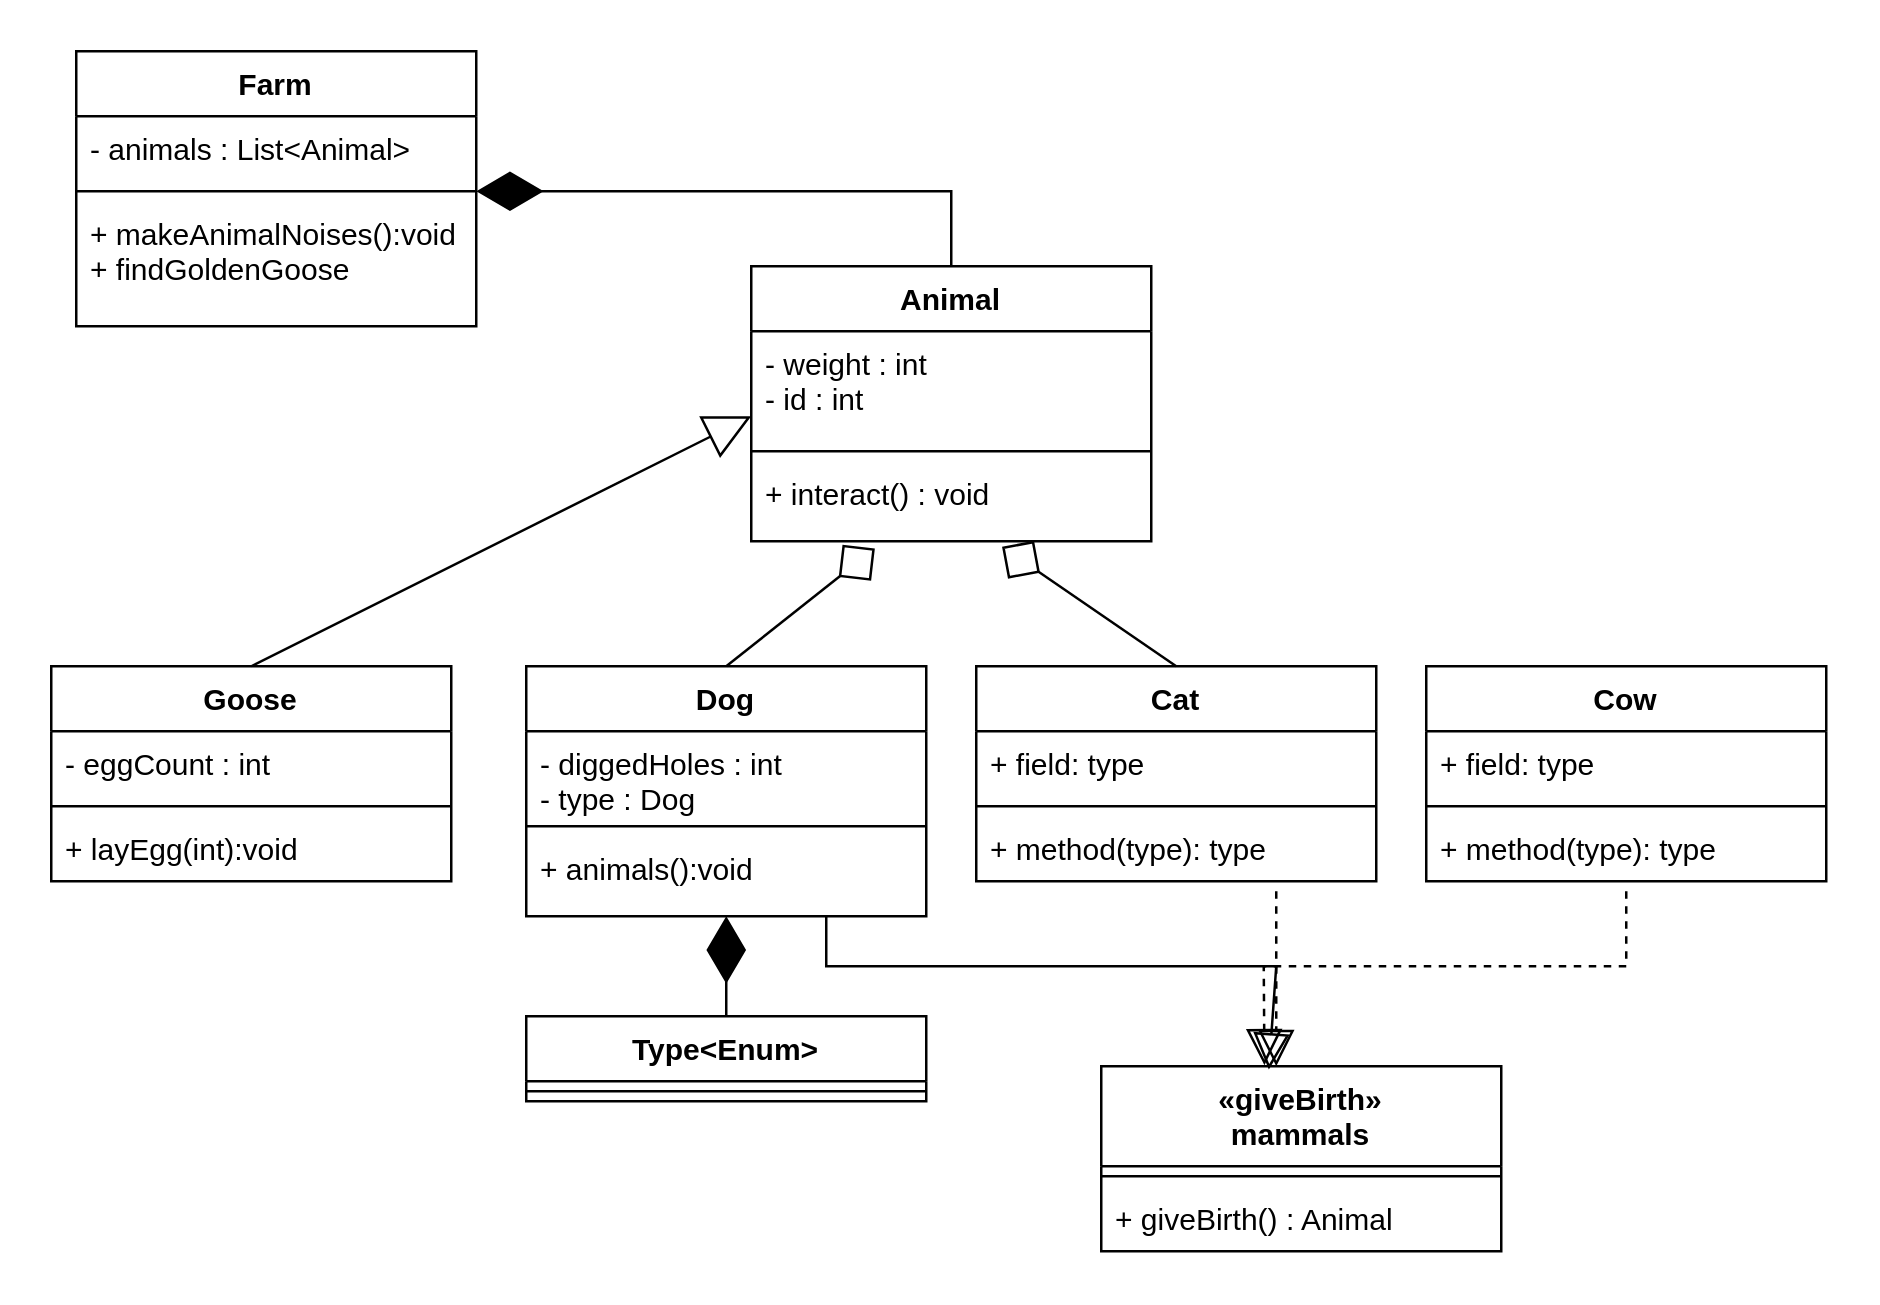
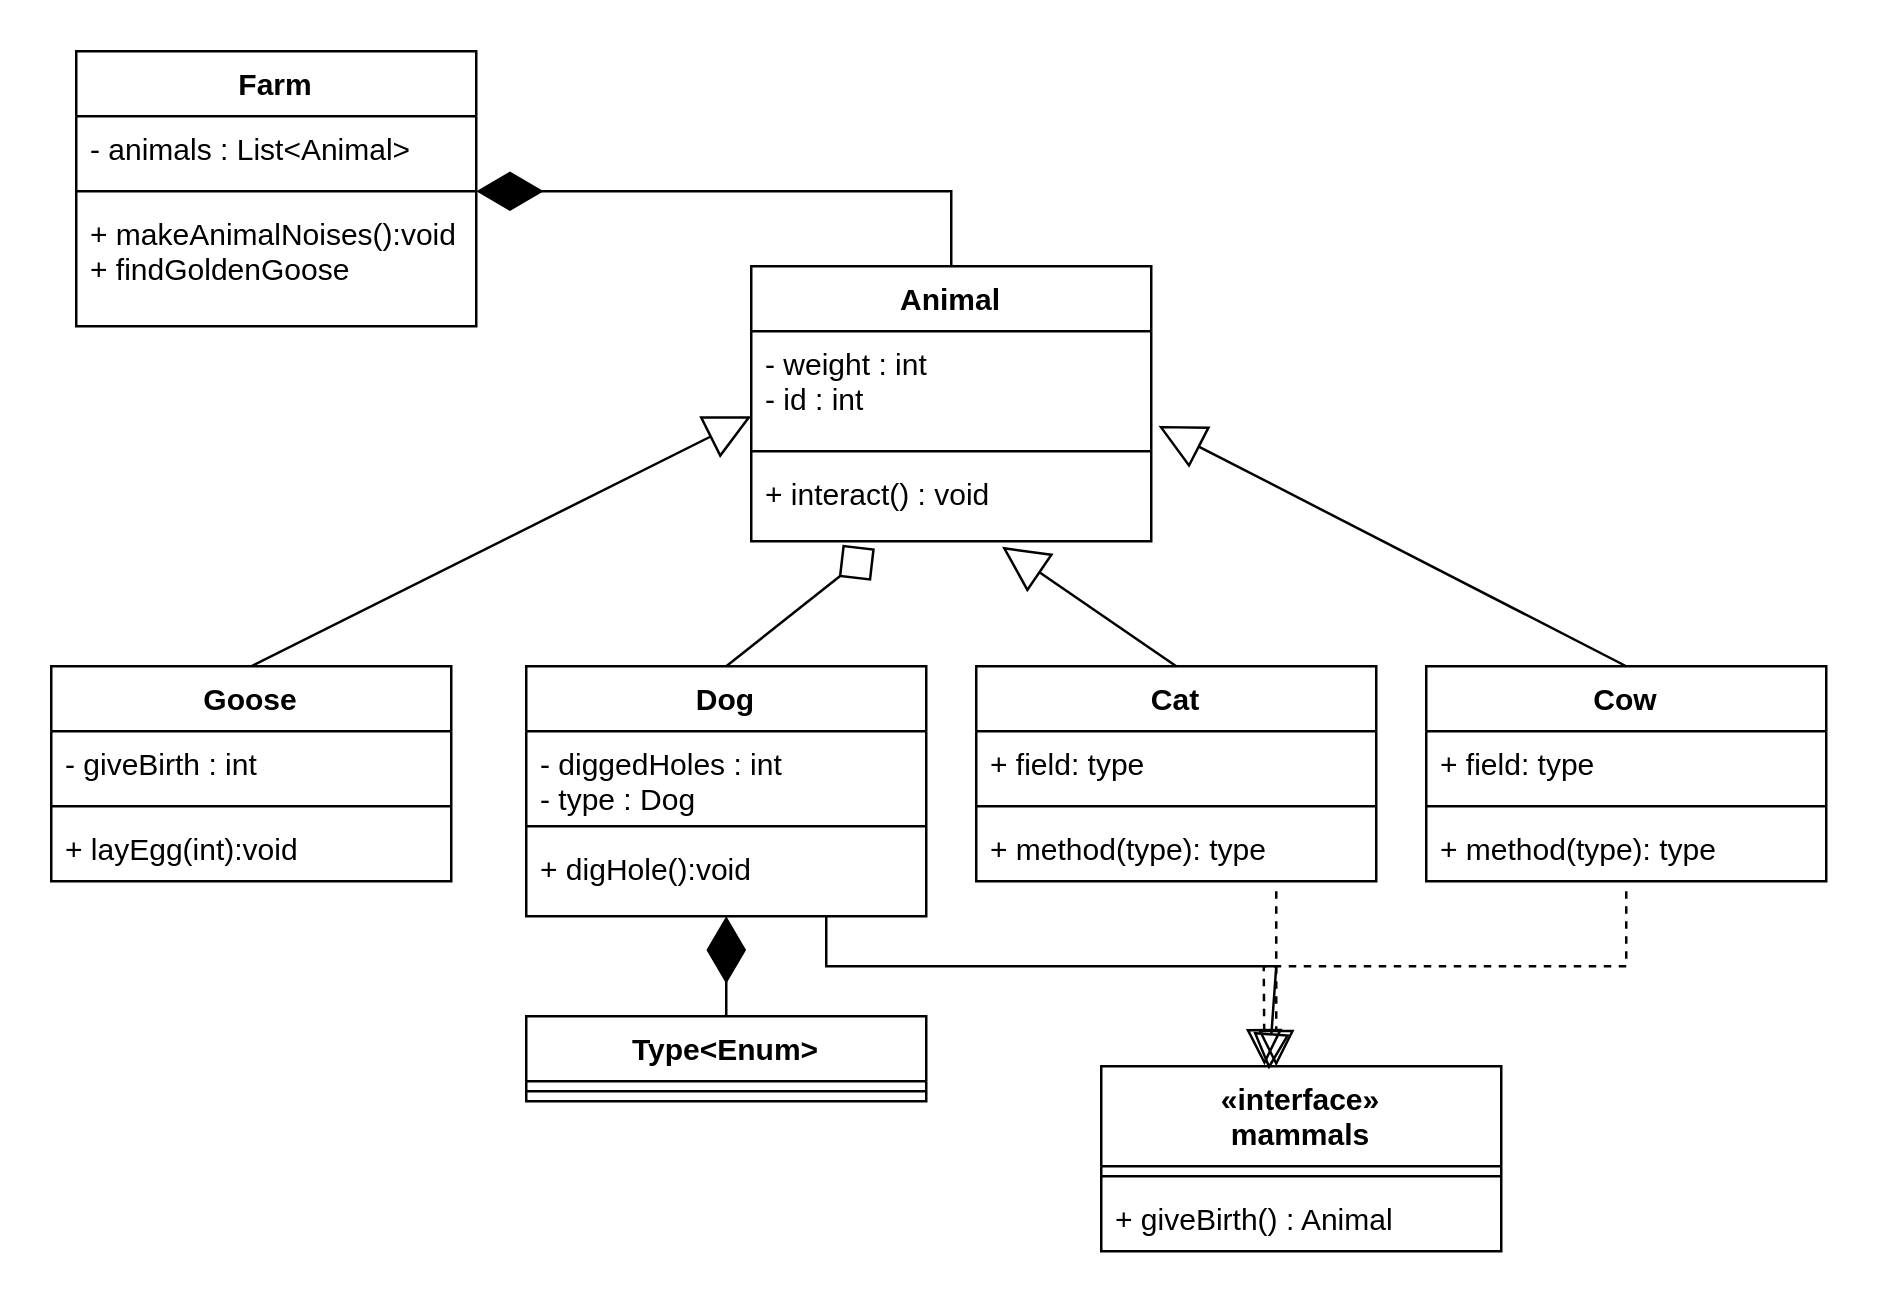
  <mxCell id="0" />
  <mxCell id="1" parent="0" />
  <mxCell id="2" value="Animal" style="swimlane;fontStyle=1;align=center;verticalAlign=top;childLayout=stackLayout;horizontal=1;startSize=26;horizontalStack=0;resizeParent=1;resizeParentMax=0;resizeLast=0;collapsible=1;marginBottom=0;" vertex="1" parent="1"><mxGeometry x="300" y="106" width="160" height="110" as="geometry" /></mxCell>
  <mxCell id="3" value="- weight : int&#10;- id : int&#10;" style="text;strokeColor=none;fillColor=none;align=left;verticalAlign=top;spacingLeft=4;spacingRight=4;overflow=hidden;rotatable=0;points=[[0,0.5],[1,0.5]];portConstraint=eastwest;" vertex="1" parent="2"><mxGeometry y="26" width="160" height="44" as="geometry" /></mxCell>
  <mxCell id="4" value="" style="line;strokeWidth=1;fillColor=none;align=left;verticalAlign=middle;spacingTop=-1;spacingLeft=3;spacingRight=3;rotatable=0;labelPosition=right;points=[];portConstraint=eastwest;" vertex="1" parent="2"><mxGeometry y="70" width="160" height="8" as="geometry" /></mxCell>
  <mxCell id="5" value="+ interact() : void" style="text;strokeColor=none;fillColor=none;align=left;verticalAlign=top;spacingLeft=4;spacingRight=4;overflow=hidden;rotatable=0;points=[[0,0.5],[1,0.5]];portConstraint=eastwest;" vertex="1" parent="2"><mxGeometry y="78" width="160" height="32" as="geometry" /></mxCell>
  <mxCell id="6" value="Cat" style="swimlane;fontStyle=1;align=center;verticalAlign=top;childLayout=stackLayout;horizontal=1;startSize=26;horizontalStack=0;resizeParent=1;resizeParentMax=0;resizeLast=0;collapsible=1;marginBottom=0;" vertex="1" parent="1"><mxGeometry x="390" y="266" width="160" height="86" as="geometry" /></mxCell>
  <mxCell id="7" value="+ field: type" style="text;strokeColor=none;fillColor=none;align=left;verticalAlign=top;spacingLeft=4;spacingRight=4;overflow=hidden;rotatable=0;points=[[0,0.5],[1,0.5]];portConstraint=eastwest;" vertex="1" parent="6"><mxGeometry y="26" width="160" height="26" as="geometry" /></mxCell>
  <mxCell id="8" value="" style="line;strokeWidth=1;fillColor=none;align=left;verticalAlign=middle;spacingTop=-1;spacingLeft=3;spacingRight=3;rotatable=0;labelPosition=right;points=[];portConstraint=eastwest;" vertex="1" parent="6"><mxGeometry y="52" width="160" height="8" as="geometry" /></mxCell>
  <mxCell id="9" value="+ method(type): type" style="text;strokeColor=none;fillColor=none;align=left;verticalAlign=top;spacingLeft=4;spacingRight=4;overflow=hidden;rotatable=0;points=[[0,0.5],[1,0.5]];portConstraint=eastwest;" vertex="1" parent="6"><mxGeometry y="60" width="160" height="26" as="geometry" /></mxCell>
  <mxCell id="10" value="Dog" style="swimlane;fontStyle=1;align=center;verticalAlign=top;childLayout=stackLayout;horizontal=1;startSize=26;horizontalStack=0;resizeParent=1;resizeParentMax=0;resizeLast=0;collapsible=1;marginBottom=0;" vertex="1" parent="1"><mxGeometry x="210" y="266" width="160" height="100" as="geometry" /></mxCell>
  <mxCell id="11" value="- diggedHoles : int&#10;- type : Dog&#10;" style="text;strokeColor=none;fillColor=none;align=left;verticalAlign=top;spacingLeft=4;spacingRight=4;overflow=hidden;rotatable=0;points=[[0,0.5],[1,0.5]];portConstraint=eastwest;" vertex="1" parent="10"><mxGeometry y="26" width="160" height="34" as="geometry" /></mxCell>
  <mxCell id="12" value="" style="line;strokeWidth=1;fillColor=none;align=left;verticalAlign=middle;spacingTop=-1;spacingLeft=3;spacingRight=3;rotatable=0;labelPosition=right;points=[];portConstraint=eastwest;" vertex="1" parent="10"><mxGeometry y="60" width="160" height="8" as="geometry" /></mxCell>
- <mxCell id="13" value="+ animals():void" style="text;strokeColor=none;fillColor=none;align=left;verticalAlign=top;spacingLeft=4;spacingRight=4;overflow=hidden;rotatable=0;points=[[0,0.5],[1,0.5]];portConstraint=eastwest;" vertex="1" parent="10"><mxGeometry y="68" width="160" height="32" as="geometry" /></mxCell>
+ <mxCell id="13" value="+ digHole():void" style="text;strokeColor=none;fillColor=none;align=left;verticalAlign=top;spacingLeft=4;spacingRight=4;overflow=hidden;rotatable=0;points=[[0,0.5],[1,0.5]];portConstraint=eastwest;" vertex="1" parent="10"><mxGeometry y="68" width="160" height="32" as="geometry" /></mxCell>
  <mxCell id="14" value="Goose" style="swimlane;fontStyle=1;align=center;verticalAlign=top;childLayout=stackLayout;horizontal=1;startSize=26;horizontalStack=0;resizeParent=1;resizeParentMax=0;resizeLast=0;collapsible=1;marginBottom=0;" vertex="1" parent="1"><mxGeometry y="266" width="160" height="86" as="geometry" x="20" /></mxCell>
- <mxCell id="15" value="- eggCount : int" style="text;strokeColor=none;fillColor=none;align=left;verticalAlign=top;spacingLeft=4;spacingRight=4;overflow=hidden;rotatable=0;points=[[0,0.5],[1,0.5]];portConstraint=eastwest;" vertex="1" parent="14"><mxGeometry y="26" width="160" height="26" as="geometry" /></mxCell>
+ <mxCell id="15" value="- giveBirth : int" style="text;strokeColor=none;fillColor=none;align=left;verticalAlign=top;spacingLeft=4;spacingRight=4;overflow=hidden;rotatable=0;points=[[0,0.5],[1,0.5]];portConstraint=eastwest;" vertex="1" parent="14"><mxGeometry y="26" width="160" height="26" as="geometry" /></mxCell>
  <mxCell id="16" value="" style="line;strokeWidth=1;fillColor=none;align=left;verticalAlign=middle;spacingTop=-1;spacingLeft=3;spacingRight=3;rotatable=0;labelPosition=right;points=[];portConstraint=eastwest;" vertex="1" parent="14"><mxGeometry y="52" width="160" height="8" as="geometry" /></mxCell>
  <mxCell id="17" value="+ layEgg(int):void" style="text;strokeColor=none;fillColor=none;align=left;verticalAlign=top;spacingLeft=4;spacingRight=4;overflow=hidden;rotatable=0;points=[[0,0.5],[1,0.5]];portConstraint=eastwest;" vertex="1" parent="14"><mxGeometry y="60" width="160" height="26" as="geometry" /></mxCell>
  <mxCell id="18" value="Cow" style="swimlane;fontStyle=1;align=center;verticalAlign=top;childLayout=stackLayout;horizontal=1;startSize=26;horizontalStack=0;resizeParent=1;resizeParentMax=0;resizeLast=0;collapsible=1;marginBottom=0;" vertex="1" parent="1"><mxGeometry x="570" y="266" width="160" height="86" as="geometry" /></mxCell>
  <mxCell id="19" value="+ field: type" style="text;strokeColor=none;fillColor=none;align=left;verticalAlign=top;spacingLeft=4;spacingRight=4;overflow=hidden;rotatable=0;points=[[0,0.5],[1,0.5]];portConstraint=eastwest;" vertex="1" parent="18"><mxGeometry y="26" width="160" height="26" as="geometry" /></mxCell>
  <mxCell id="20" value="" style="line;strokeWidth=1;fillColor=none;align=left;verticalAlign=middle;spacingTop=-1;spacingLeft=3;spacingRight=3;rotatable=0;labelPosition=right;points=[];portConstraint=eastwest;" vertex="1" parent="18"><mxGeometry y="52" width="160" height="8" as="geometry" /></mxCell>
  <mxCell id="21" value="+ method(type): type" style="text;strokeColor=none;fillColor=none;align=left;verticalAlign=top;spacingLeft=4;spacingRight=4;overflow=hidden;rotatable=0;points=[[0,0.5],[1,0.5]];portConstraint=eastwest;" vertex="1" parent="18"><mxGeometry y="60" width="160" height="26" as="geometry" /></mxCell>
- <mxCell id="22" value="" style="endArrow=diamond;endSize=16;endFill=0;html=1;rounded=0;exitX=0.5;exitY=0;exitDx=0;exitDy=0;entryX=0.627;entryY=1.068;entryDx=0;entryDy=0;entryPerimeter=0;" edge="1" parent="1" source="6" target="5"><mxGeometry width="160" relative="1" as="geometry"><mxPoint x="140" y="166" as="sourcePoint" /><mxPoint x="300" y="166" as="targetPoint" /><mxPoint as="offset" /></mxGeometry></mxCell>
+ <mxCell id="22" value="" style="endArrow=block;endSize=16;endFill=0;html=1;rounded=0;exitX=0.5;exitY=0;exitDx=0;exitDy=0;entryX=0.627;entryY=1.068;entryDx=0;entryDy=0;entryPerimeter=0;" edge="1" parent="1" source="6" target="5"><mxGeometry width="160" relative="1" as="geometry"><mxPoint x="140" y="166" as="sourcePoint" /><mxPoint x="300" y="166" as="targetPoint" /><mxPoint as="offset" /></mxGeometry></mxCell>
  <mxCell id="23" value="" style="endArrow=diamond;endSize=16;endFill=0;html=1;rounded=0;entryX=0.309;entryY=1.09;entryDx=0;entryDy=0;entryPerimeter=0;exitX=0.5;exitY=0;exitDx=0;exitDy=0;" edge="1" parent="1" source="10" target="5"><mxGeometry width="160" relative="1" as="geometry"><mxPoint x="190" y="236" as="sourcePoint" /><mxPoint x="350" y="236" as="targetPoint" /></mxGeometry></mxCell>
  <mxCell id="24" value="" style="endArrow=block;endSize=16;endFill=0;html=1;rounded=0;exitX=0.5;exitY=0;exitDx=0;exitDy=0;" edge="1" parent="1" source="14"><mxGeometry width="160" relative="1" as="geometry"><mxPoint x="350" y="416" as="sourcePoint" /><mxPoint x="300" y="166" as="targetPoint" /></mxGeometry></mxCell>
+ <mxCell id="25" value="" style="endArrow=block;endSize=16;endFill=0;html=1;rounded=0;entryX=1.018;entryY=0.86;entryDx=0;entryDy=0;entryPerimeter=0;exitX=0.5;exitY=0;exitDx=0;exitDy=0;" edge="1" parent="1" source="18" target="3"><mxGeometry width="160" relative="1" as="geometry"><mxPoint x="530" y="196" as="sourcePoint" /><mxPoint x="690" y="196" as="targetPoint" /></mxGeometry></mxCell>
  <mxCell id="26" value="Farm" style="swimlane;fontStyle=1;align=center;verticalAlign=top;childLayout=stackLayout;horizontal=1;startSize=26;horizontalStack=0;resizeParent=1;resizeParentMax=0;resizeLast=0;collapsible=1;marginBottom=0;" vertex="1" parent="1"><mxGeometry x="30" y="20" width="160" height="110" as="geometry" /></mxCell>
  <mxCell id="27" value="- animals : List&lt;Animal&gt;" style="text;strokeColor=none;fillColor=none;align=left;verticalAlign=top;spacingLeft=4;spacingRight=4;overflow=hidden;rotatable=0;points=[[0,0.5],[1,0.5]];portConstraint=eastwest;" vertex="1" parent="26"><mxGeometry y="26" width="160" height="26" as="geometry" /></mxCell>
  <mxCell id="28" value="" style="line;strokeWidth=1;fillColor=none;align=left;verticalAlign=middle;spacingTop=-1;spacingLeft=3;spacingRight=3;rotatable=0;labelPosition=right;points=[];portConstraint=eastwest;" vertex="1" parent="26"><mxGeometry y="52" width="160" height="8" as="geometry" /></mxCell>
  <mxCell id="29" value="+ makeAnimalNoises():void&#10;+ findGoldenGoose&#10;" style="text;strokeColor=none;fillColor=none;align=left;verticalAlign=top;spacingLeft=4;spacingRight=4;overflow=hidden;rotatable=0;points=[[0,0.5],[1,0.5]];portConstraint=eastwest;" vertex="1" parent="26"><mxGeometry y="60" width="160" height="50" as="geometry" /></mxCell>
  <mxCell id="30" value="" style="endArrow=diamondThin;endFill=1;endSize=24;html=1;rounded=0;exitX=0.5;exitY=0;exitDx=0;exitDy=0;entryX=1;entryY=1.154;entryDx=0;entryDy=0;entryPerimeter=0;" edge="1" parent="1" source="2" target="27"><mxGeometry width="160" relative="1" as="geometry"><mxPoint x="274" y="36" as="sourcePoint" /><mxPoint x="434" y="36" as="targetPoint" /><Array as="points"><mxPoint x="380" y="76" /></Array></mxGeometry></mxCell>
  <mxCell id="31" value="Type&lt;Enum&gt;" style="swimlane;fontStyle=1;align=center;verticalAlign=top;childLayout=stackLayout;horizontal=1;startSize=26;horizontalStack=0;resizeParent=1;resizeParentMax=0;resizeLast=0;collapsible=1;marginBottom=0;" vertex="1" parent="1"><mxGeometry x="210" y="406" width="160" height="34" as="geometry" /></mxCell>
  <mxCell id="32" value="" style="line;strokeWidth=1;fillColor=none;align=left;verticalAlign=middle;spacingTop=-1;spacingLeft=3;spacingRight=3;rotatable=0;labelPosition=right;points=[];portConstraint=eastwest;" vertex="1" parent="31"><mxGeometry y="26" width="160" height="8" as="geometry" /></mxCell>
  <mxCell id="33" value="" style="endArrow=diamondThin;endFill=1;endSize=24;html=1;rounded=0;exitX=0.5;exitY=0;exitDx=0;exitDy=0;entryX=0.5;entryY=1;entryDx=0;entryDy=0;entryPerimeter=0;" edge="1" parent="1" source="31" target="13"><mxGeometry width="160" relative="1" as="geometry"><mxPoint x="250" y="396" as="sourcePoint" /><mxPoint x="290" y="376" as="targetPoint" /></mxGeometry></mxCell>
- <mxCell id="34" value="«giveBirth»&#10;mammals&#10;" style="swimlane;fontStyle=1;align=center;verticalAlign=top;childLayout=stackLayout;horizontal=1;startSize=40;horizontalStack=0;resizeParent=1;resizeParentMax=0;resizeLast=0;collapsible=1;marginBottom=0;" vertex="1" parent="1"><mxGeometry x="440" y="426" width="160" height="74" as="geometry" /></mxCell>
+ <mxCell id="34" value="«interface»&#10;mammals&#10;" style="swimlane;fontStyle=1;align=center;verticalAlign=top;childLayout=stackLayout;horizontal=1;startSize=40;horizontalStack=0;resizeParent=1;resizeParentMax=0;resizeLast=0;collapsible=1;marginBottom=0;" vertex="1" parent="1"><mxGeometry x="440" y="426" width="160" height="74" as="geometry" /></mxCell>
  <mxCell id="35" value="" style="line;strokeWidth=1;fillColor=none;align=left;verticalAlign=middle;spacingTop=-1;spacingLeft=3;spacingRight=3;rotatable=0;labelPosition=right;points=[];portConstraint=eastwest;" vertex="1" parent="34"><mxGeometry y="40" width="160" height="8" as="geometry" /></mxCell>
  <mxCell id="36" value="+ giveBirth() : Animal" style="text;strokeColor=none;fillColor=none;align=left;verticalAlign=top;spacingLeft=4;spacingRight=4;overflow=hidden;rotatable=0;points=[[0,0.5],[1,0.5]];portConstraint=eastwest;" vertex="1" parent="34"><mxGeometry y="48" width="160" height="26" as="geometry" /></mxCell>
  <mxCell id="37" value="" style="endArrow=block;dashed=1;endFill=0;endSize=12;html=1;rounded=0;entryX=0.408;entryY=-0.005;entryDx=0;entryDy=0;entryPerimeter=0;" edge="1" parent="1" target="34"><mxGeometry width="160" relative="1" as="geometry"><mxPoint x="650" y="356" as="sourcePoint" /><mxPoint x="780" y="476" as="targetPoint" /><Array as="points"><mxPoint x="650" y="386" /><mxPoint x="505" y="386" /></Array></mxGeometry></mxCell>
  <mxCell id="38" value="" style="endArrow=block;dashed=0;endFill=0;endSize=12;html=1;rounded=0;exitX=0.75;exitY=1;exitDx=0;exitDy=0;exitPerimeter=0;entryX=0.419;entryY=0.018;entryDx=0;entryDy=0;entryPerimeter=0;" edge="1" parent="1" source="13" target="34"><mxGeometry width="160" relative="1" as="geometry"><mxPoint x="340" y="386" as="sourcePoint" /><mxPoint x="510" y="426" as="targetPoint" /><Array as="points"><mxPoint x="330" y="386" /><mxPoint x="510" y="386" /></Array></mxGeometry></mxCell>
  <mxCell id="39" value="" style="endArrow=block;dashed=1;endFill=0;endSize=12;html=1;rounded=0;exitX=0.75;exitY=1.154;exitDx=0;exitDy=0;exitPerimeter=0;" edge="1" parent="1" source="9"><mxGeometry width="160" relative="1" as="geometry"><mxPoint x="310" y="536" as="sourcePoint" /><mxPoint x="510" y="426" as="targetPoint" /></mxGeometry></mxCell>
